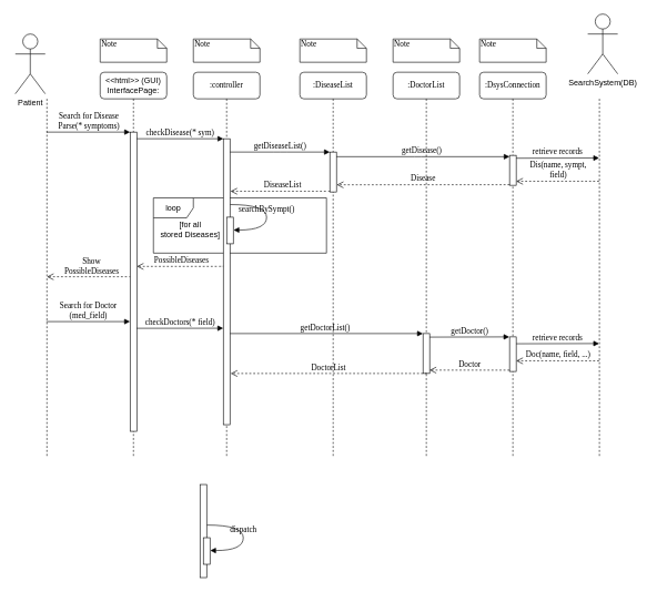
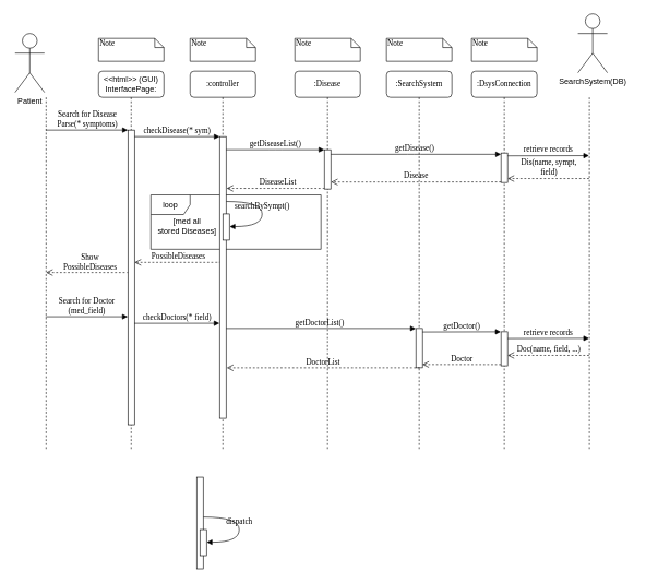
  <mxCell id="0" />
  <mxCell id="1" parent="0" />
  <mxCell id="2" value="getDoctorList()" style="html=1;verticalAlign=bottom;endArrow=block;entryX=-0.22;entryY=0.167;labelBackgroundColor=none;fontFamily=Verdana;fontSize=12;edgeStyle=elbowEdgeStyle;elbow=vertical;entryDx=0;entryDy=0;entryPerimeter=0;exitX=0.5;exitY=0.693;exitDx=0;exitDy=0;exitPerimeter=0;" edge="1" parent="1"><mxGeometry relative="1" as="geometry"><mxPoint x="342" y="500.99" as="sourcePoint" /><mxPoint x="634.8" y="501.02" as="targetPoint" /></mxGeometry></mxCell>
  <mxCell id="3" value="PossibleDiseases" style="html=1;verticalAlign=bottom;endArrow=open;dashed=1;endSize=8;labelBackgroundColor=none;fontFamily=Verdana;fontSize=12;edgeStyle=elbowEdgeStyle;elbow=vertical;exitX=0.156;exitY=0.485;exitDx=0;exitDy=0;exitPerimeter=0;" edge="1" parent="1"><mxGeometry relative="1" as="geometry"><mxPoint x="205" y="400" as="targetPoint" /><Array as="points"><mxPoint x="330" y="400" /><mxPoint x="304.87" y="400.21" /></Array><mxPoint x="336.56" y="398.9" as="sourcePoint" /></mxGeometry></mxCell>
  <mxCell id="4" value="getDisease()" style="html=1;verticalAlign=bottom;endArrow=block;labelBackgroundColor=none;fontFamily=Verdana;fontSize=12;edgeStyle=elbowEdgeStyle;elbow=vertical;" edge="1" parent="1"><mxGeometry relative="1" as="geometry"><mxPoint x="500" y="235" as="sourcePoint" /><mxPoint x="765" y="235" as="targetPoint" /></mxGeometry></mxCell>
  <mxCell id="5" value="DiseaseList" style="html=1;verticalAlign=bottom;endArrow=open;dashed=1;endSize=8;labelBackgroundColor=none;fontFamily=Verdana;fontSize=12;edgeStyle=elbowEdgeStyle;elbow=vertical;entryX=1.077;entryY=0.24;entryDx=0;entryDy=0;entryPerimeter=0;" parent="1" edge="1"><mxGeometry relative="1" as="geometry"><mxPoint x="345.77" y="286.6" as="targetPoint" /><Array as="points"><mxPoint x="430" y="287" /><mxPoint x="424" y="255" /><mxPoint x="454" y="255" /></Array><mxPoint x="500" y="285" as="sourcePoint" /></mxGeometry></mxCell>
  <mxCell id="6" value="Show&lt;br&gt;PossibleDiseases" style="html=1;verticalAlign=bottom;endArrow=open;dashed=1;endSize=8;labelBackgroundColor=none;fontFamily=Verdana;fontSize=12;edgeStyle=elbowEdgeStyle;elbow=vertical;exitX=0.156;exitY=0.485;exitDx=0;exitDy=0;exitPerimeter=0;" edge="1" parent="1"><mxGeometry relative="1" as="geometry"><mxPoint x="70" y="415.55" as="targetPoint" /><Array as="points"><mxPoint x="195" y="415.55" /><mxPoint x="169.87" y="415.76" /></Array><mxPoint x="201.56" y="414.45" as="sourcePoint" /></mxGeometry></mxCell>
  <mxCell id="7" value="loop" style="shape=umlFrame;whiteSpace=wrap;html=1;" vertex="1" parent="1"><mxGeometry x="230" y="297" width="260" height="83" as="geometry" /></mxCell>
  <mxCell id="8" value=":controller" style="shape=umlLifeline;perimeter=lifelinePerimeter;whiteSpace=wrap;html=1;container=1;collapsible=0;recursiveResize=0;outlineConnect=0;rounded=1;shadow=0;comic=0;labelBackgroundColor=none;strokeWidth=1;fontFamily=Verdana;fontSize=12;align=center;" parent="1" vertex="1"><mxGeometry x="290" y="108" width="100" height="580" as="geometry" /></mxCell>
  <mxCell id="9" value="" style="html=1;points=[];perimeter=orthogonalPerimeter;rounded=0;shadow=0;comic=0;labelBackgroundColor=none;strokeWidth=1;fontFamily=Verdana;fontSize=12;align=center;" parent="8" vertex="1"><mxGeometry x="45" y="100" width="10" height="430" as="geometry" /></mxCell>
- <mxCell id="10" value=":DiseaseList" style="shape=umlLifeline;perimeter=lifelinePerimeter;whiteSpace=wrap;html=1;container=1;collapsible=0;recursiveResize=0;outlineConnect=0;rounded=1;shadow=0;comic=0;labelBackgroundColor=none;strokeWidth=1;fontFamily=Verdana;fontSize=12;align=center;" parent="1" vertex="1"><mxGeometry x="450" y="108" width="100" height="580" as="geometry" /></mxCell>
+ <mxCell id="10" value=":Disease" style="shape=umlLifeline;perimeter=lifelinePerimeter;whiteSpace=wrap;html=1;container=1;collapsible=0;recursiveResize=0;outlineConnect=0;rounded=1;shadow=0;comic=0;labelBackgroundColor=none;strokeWidth=1;fontFamily=Verdana;fontSize=12;align=center;" parent="1" vertex="1"><mxGeometry x="450" y="108" width="100" height="580" as="geometry" /></mxCell>
  <mxCell id="11" value="" style="html=1;points=[];perimeter=orthogonalPerimeter;rounded=0;shadow=0;comic=0;labelBackgroundColor=none;strokeWidth=1;fontFamily=Verdana;fontSize=12;align=center;" parent="10" vertex="1"><mxGeometry x="45" y="120" width="10" height="60" as="geometry" /></mxCell>
- <mxCell id="12" value=":DoctorList" style="shape=umlLifeline;perimeter=lifelinePerimeter;whiteSpace=wrap;html=1;container=1;collapsible=0;recursiveResize=0;outlineConnect=0;rounded=1;shadow=0;comic=0;labelBackgroundColor=none;strokeWidth=1;fontFamily=Verdana;fontSize=12;align=center;" parent="1" vertex="1"><mxGeometry x="590" y="108" width="100" height="580" as="geometry" /></mxCell>
+ <mxCell id="12" value=":SearchSystem" style="shape=umlLifeline;perimeter=lifelinePerimeter;whiteSpace=wrap;html=1;container=1;collapsible=0;recursiveResize=0;outlineConnect=0;rounded=1;shadow=0;comic=0;labelBackgroundColor=none;strokeWidth=1;fontFamily=Verdana;fontSize=12;align=center;" parent="1" vertex="1"><mxGeometry x="590" y="108" width="100" height="580" as="geometry" /></mxCell>
  <mxCell id="13" value=":DsysConnection" style="shape=umlLifeline;perimeter=lifelinePerimeter;whiteSpace=wrap;html=1;container=1;collapsible=0;recursiveResize=0;outlineConnect=0;rounded=1;shadow=0;comic=0;labelBackgroundColor=none;strokeWidth=1;fontFamily=Verdana;fontSize=12;align=center;" parent="1" vertex="1"><mxGeometry x="720" y="108" width="100" height="580" as="geometry" /></mxCell>
  <mxCell id="14" value="&lt;font face=&quot;Helvetica&quot;&gt;&amp;lt;&amp;lt;html&amp;gt;&amp;gt; (GUI)&lt;br&gt;InterfacePage:&lt;/font&gt;" style="shape=umlLifeline;perimeter=lifelinePerimeter;whiteSpace=wrap;html=1;container=1;collapsible=0;recursiveResize=0;outlineConnect=0;rounded=1;shadow=0;comic=0;labelBackgroundColor=none;strokeWidth=1;fontFamily=Verdana;fontSize=12;align=center;" parent="1" vertex="1"><mxGeometry x="150" y="108" width="100" height="580" as="geometry" /></mxCell>
  <mxCell id="15" value="" style="html=1;points=[];perimeter=orthogonalPerimeter;rounded=0;shadow=0;comic=0;labelBackgroundColor=none;strokeWidth=1;fontFamily=Verdana;fontSize=12;align=center;" parent="14" vertex="1"><mxGeometry x="45" y="90" width="10" height="450" as="geometry" /></mxCell>
  <mxCell id="16" value="" style="html=1;points=[];perimeter=orthogonalPerimeter;rounded=0;shadow=0;comic=0;labelBackgroundColor=none;strokeWidth=1;fontFamily=Verdana;fontSize=12;align=center;" parent="1" vertex="1"><mxGeometry x="635" y="501" width="10" height="60" as="geometry" /></mxCell>
  <mxCell id="17" value="" style="html=1;points=[];perimeter=orthogonalPerimeter;rounded=0;shadow=0;comic=0;labelBackgroundColor=none;strokeWidth=1;fontFamily=Verdana;fontSize=12;align=center;" parent="1" vertex="1"><mxGeometry x="300" y="728" width="10" height="140" as="geometry" /></mxCell>
  <mxCell id="18" value="checkDisease(* sym)" style="html=1;verticalAlign=bottom;endArrow=block;entryX=0;entryY=0;labelBackgroundColor=none;fontFamily=Verdana;fontSize=12;edgeStyle=elbowEdgeStyle;elbow=vertical;" parent="1" source="15" target="9" edge="1"><mxGeometry relative="1" as="geometry"><mxPoint x="270" y="218" as="sourcePoint" /></mxGeometry></mxCell>
  <mxCell id="19" value="getDiseaseList()" style="html=1;verticalAlign=bottom;endArrow=block;entryX=0;entryY=0;labelBackgroundColor=none;fontFamily=Verdana;fontSize=12;edgeStyle=elbowEdgeStyle;elbow=vertical;" parent="1" source="9" target="11" edge="1"><mxGeometry relative="1" as="geometry"><mxPoint x="420" y="228" as="sourcePoint" /></mxGeometry></mxCell>
  <mxCell id="20" value="" style="html=1;points=[];perimeter=orthogonalPerimeter;rounded=0;shadow=0;comic=0;labelBackgroundColor=none;strokeWidth=1;fontFamily=Verdana;fontSize=12;align=center;" parent="1" vertex="1"><mxGeometry x="305" y="808" width="10" height="40" as="geometry" /></mxCell>
  <mxCell id="21" value="dispatch" style="html=1;verticalAlign=bottom;endArrow=block;labelBackgroundColor=none;fontFamily=Verdana;fontSize=12;elbow=vertical;edgeStyle=orthogonalEdgeStyle;curved=1;entryX=1;entryY=0.286;entryPerimeter=0;exitX=1.038;exitY=0.345;exitPerimeter=0;" parent="1" edge="1"><mxGeometry relative="1" as="geometry"><mxPoint x="310.333" y="789" as="sourcePoint" /><mxPoint x="315.333" y="827.333" as="targetPoint" /><Array as="points"><mxPoint x="365" y="789" /><mxPoint x="365" y="827" /></Array></mxGeometry></mxCell>
  <mxCell id="22" value="Note" style="shape=note;whiteSpace=wrap;html=1;size=14;verticalAlign=top;align=left;spacingTop=-6;rounded=0;shadow=0;comic=0;labelBackgroundColor=none;strokeWidth=1;fontFamily=Verdana;fontSize=12" parent="1" vertex="1"><mxGeometry x="150" y="58" width="100" height="35" as="geometry" /></mxCell>
  <mxCell id="23" value="Note" style="shape=note;whiteSpace=wrap;html=1;size=14;verticalAlign=top;align=left;spacingTop=-6;rounded=0;shadow=0;comic=0;labelBackgroundColor=none;strokeWidth=1;fontFamily=Verdana;fontSize=12" parent="1" vertex="1"><mxGeometry x="290" y="58" width="100" height="35" as="geometry" /></mxCell>
  <mxCell id="24" value="Note" style="shape=note;whiteSpace=wrap;html=1;size=14;verticalAlign=top;align=left;spacingTop=-6;rounded=0;shadow=0;comic=0;labelBackgroundColor=none;strokeWidth=1;fontFamily=Verdana;fontSize=12" parent="1" vertex="1"><mxGeometry x="450" y="58" width="100" height="35" as="geometry" /></mxCell>
  <mxCell id="25" value="Note" style="shape=note;whiteSpace=wrap;html=1;size=14;verticalAlign=top;align=left;spacingTop=-6;rounded=0;shadow=0;comic=0;labelBackgroundColor=none;strokeWidth=1;fontFamily=Verdana;fontSize=12" parent="1" vertex="1"><mxGeometry x="590" y="58" width="100" height="35" as="geometry" /></mxCell>
  <mxCell id="26" value="Note" style="shape=note;whiteSpace=wrap;html=1;size=14;verticalAlign=top;align=left;spacingTop=-6;rounded=0;shadow=0;comic=0;labelBackgroundColor=none;strokeWidth=1;fontFamily=Verdana;fontSize=12" parent="1" vertex="1"><mxGeometry x="720" y="58" width="100" height="35" as="geometry" /></mxCell>
  <mxCell id="27" value="" style="shape=umlLifeline;perimeter=lifelinePerimeter;whiteSpace=wrap;html=1;container=0;collapsible=0;recursiveResize=0;outlineConnect=0;rounded=1;shadow=0;comic=0;labelBackgroundColor=none;strokeWidth=1;fontFamily=Verdana;fontSize=12;align=center;size=0;" parent="1" vertex="1"><mxGeometry x="20" y="148" width="100" height="540" as="geometry" /></mxCell>
  <mxCell id="28" value="Patient" style="shape=umlActor;verticalLabelPosition=bottom;verticalAlign=top;html=1;outlineConnect=0;" parent="1" vertex="1"><mxGeometry x="22.5" y="50.5" width="45" height="90" as="geometry" /></mxCell>
  <mxCell id="29" value="" style="shape=umlLifeline;perimeter=lifelinePerimeter;whiteSpace=wrap;html=1;container=0;collapsible=0;recursiveResize=0;outlineConnect=0;rounded=1;shadow=0;comic=0;labelBackgroundColor=none;strokeWidth=1;fontFamily=Verdana;fontSize=12;align=center;size=0;" parent="1" vertex="1"><mxGeometry x="850" y="148" width="100" height="540" as="geometry" /></mxCell>
  <mxCell id="30" value="SearchSystem(DB)" style="shape=umlActor;verticalLabelPosition=bottom;verticalAlign=top;html=1;outlineConnect=0;" parent="1" vertex="1"><mxGeometry x="882.5" y="20.5" width="45" height="90" as="geometry" /></mxCell>
  <mxCell id="31" value="Search for Disease&lt;br&gt;Parse(* symptoms)" style="html=1;verticalAlign=bottom;endArrow=block;labelBackgroundColor=none;fontFamily=Verdana;fontSize=12;edgeStyle=elbowEdgeStyle;elbow=vertical;entryX=-0.011;entryY=0.001;entryDx=0;entryDy=0;entryPerimeter=0;" parent="1" source="27" target="15" edge="1"><mxGeometry relative="1" as="geometry"><mxPoint x="215" y="218.059" as="sourcePoint" /><mxPoint x="190" y="218" as="targetPoint" /><Array as="points"><mxPoint x="170" y="198" /></Array></mxGeometry></mxCell>
  <mxCell id="32" value="" style="html=1;points=[];perimeter=orthogonalPerimeter;rounded=0;shadow=0;comic=0;labelBackgroundColor=none;strokeColor=#000000;strokeWidth=1;fillColor=#FFFFFF;fontFamily=Verdana;fontSize=12;fontColor=#000000;align=center;" parent="1" vertex="1"><mxGeometry x="765" y="506" width="10" height="52" as="geometry" /></mxCell>
  <mxCell id="33" value="getDoctor()" style="html=1;verticalAlign=bottom;endArrow=block;labelBackgroundColor=none;fontFamily=Verdana;fontSize=12;edgeStyle=elbowEdgeStyle;elbow=vertical;exitX=1.1;exitY=0.611;exitDx=0;exitDy=0;exitPerimeter=0;entryX=-0.035;entryY=0.088;entryDx=0;entryDy=0;entryPerimeter=0;" parent="1" edge="1"><mxGeometry relative="1" as="geometry"><mxPoint x="645" y="506.32" as="sourcePoint" /><mxPoint x="764.65" y="505.64" as="targetPoint" /><Array as="points"><mxPoint x="835" y="506" /></Array></mxGeometry></mxCell>
  <mxCell id="34" value="Doc(name, field, ...)" style="html=1;verticalAlign=bottom;endArrow=open;dashed=1;endSize=8;labelBackgroundColor=none;fontFamily=Verdana;fontSize=12;" parent="1" edge="1"><mxGeometry relative="1" as="geometry"><mxPoint x="775" y="542" as="targetPoint" /><mxPoint x="899.5" y="542" as="sourcePoint" /></mxGeometry></mxCell>
  <mxCell id="35" value="retrieve records" style="html=1;verticalAlign=bottom;endArrow=block;labelBackgroundColor=none;fontFamily=Verdana;fontSize=12;edgeStyle=elbowEdgeStyle;elbow=vertical;exitX=1.1;exitY=0.611;exitDx=0;exitDy=0;exitPerimeter=0;" parent="1" edge="1"><mxGeometry relative="1" as="geometry"><mxPoint x="775" y="516.32" as="sourcePoint" /><mxPoint x="899.5" y="516" as="targetPoint" /><Array as="points"><mxPoint x="965" y="516" /></Array></mxGeometry></mxCell>
  <mxCell id="36" value="Doctor" style="html=1;verticalAlign=bottom;endArrow=open;dashed=1;endSize=8;labelBackgroundColor=none;fontFamily=Verdana;fontSize=12;exitX=-0.014;exitY=0.962;exitDx=0;exitDy=0;exitPerimeter=0;entryX=0.983;entryY=0.916;entryDx=0;entryDy=0;entryPerimeter=0;" parent="1" source="32" edge="1" target="16"><mxGeometry relative="1" as="geometry"><mxPoint x="645" y="546" as="targetPoint" /><mxPoint x="760" y="546" as="sourcePoint" /></mxGeometry></mxCell>
  <mxCell id="37" value="" style="html=1;points=[];perimeter=orthogonalPerimeter;rounded=0;shadow=0;comic=0;labelBackgroundColor=none;strokeWidth=1;fontFamily=Verdana;fontSize=12;align=center;" vertex="1" parent="1"><mxGeometry x="340" y="326" width="10" height="40" as="geometry" /></mxCell>
  <mxCell id="38" value="searchBySympt()" style="html=1;verticalAlign=bottom;endArrow=block;labelBackgroundColor=none;fontFamily=Verdana;fontSize=12;elbow=vertical;edgeStyle=orthogonalEdgeStyle;curved=1;entryX=1;entryY=0.286;entryPerimeter=0;exitX=1.038;exitY=0.345;exitPerimeter=0;" edge="1" parent="1"><mxGeometry relative="1" as="geometry"><mxPoint x="345.333" y="307" as="sourcePoint" /><mxPoint x="350.333" y="345.333" as="targetPoint" /><Array as="points"><mxPoint x="400" y="307" /><mxPoint x="400" y="345" /></Array></mxGeometry></mxCell>
- <mxCell id="39" value="[for all&lt;br&gt;stored Diseases]" style="text;html=1;align=center;verticalAlign=middle;resizable=0;points=[];autosize=1;strokeColor=none;" vertex="1" parent="1"><mxGeometry x="230" y="330" width="110" height="30" as="geometry" /></mxCell>
+ <mxCell id="39" value="[med all&lt;br&gt;stored Diseases]" style="text;html=1;align=center;verticalAlign=middle;resizable=0;points=[];autosize=1;strokeColor=none;" vertex="1" parent="1"><mxGeometry x="230" y="330" width="110" height="30" as="geometry" /></mxCell>
  <mxCell id="40" value="" style="html=1;points=[];perimeter=orthogonalPerimeter;rounded=0;shadow=0;comic=0;labelBackgroundColor=none;strokeColor=#000000;strokeWidth=1;fillColor=#FFFFFF;fontFamily=Verdana;fontSize=12;fontColor=#000000;align=center;" vertex="1" parent="1"><mxGeometry x="765" y="233" width="10" height="45" as="geometry" /></mxCell>
  <mxCell id="41" value="Disease" style="html=1;verticalAlign=bottom;endArrow=open;dashed=1;endSize=8;labelBackgroundColor=none;fontFamily=Verdana;fontSize=12;exitX=-0.001;exitY=1.003;exitDx=0;exitDy=0;exitPerimeter=0;entryX=1.039;entryY=0.821;entryDx=0;entryDy=0;entryPerimeter=0;" edge="1" parent="1" target="11"><mxGeometry relative="1" as="geometry"><mxPoint x="510" y="277" as="targetPoint" /><mxPoint x="764.99" y="277.12" as="sourcePoint" /></mxGeometry></mxCell>
  <mxCell id="42" value="Dis(name, sympt, &lt;br&gt;field)" style="html=1;verticalAlign=bottom;endArrow=open;dashed=1;endSize=8;labelBackgroundColor=none;fontFamily=Verdana;fontSize=12;" edge="1" parent="1"><mxGeometry relative="1" as="geometry"><mxPoint x="775" y="272" as="targetPoint" /><mxPoint x="899.5" y="272" as="sourcePoint" /></mxGeometry></mxCell>
  <mxCell id="43" value="retrieve records" style="html=1;verticalAlign=bottom;endArrow=block;labelBackgroundColor=none;fontFamily=Verdana;fontSize=12;edgeStyle=elbowEdgeStyle;elbow=vertical;exitX=1.1;exitY=0.611;exitDx=0;exitDy=0;exitPerimeter=0;" edge="1" parent="1"><mxGeometry relative="1" as="geometry"><mxPoint x="775" y="237.32" as="sourcePoint" /><mxPoint x="899.5" y="237" as="targetPoint" /><Array as="points"><mxPoint x="965" y="237" /></Array></mxGeometry></mxCell>
  <mxCell id="44" value="checkDoctors(* field)" style="html=1;verticalAlign=bottom;endArrow=block;entryX=0;entryY=0;labelBackgroundColor=none;fontFamily=Verdana;fontSize=12;edgeStyle=elbowEdgeStyle;elbow=vertical;" edge="1" parent="1"><mxGeometry relative="1" as="geometry"><mxPoint x="204.84" y="493.059" as="sourcePoint" /><mxPoint x="334.84" y="493" as="targetPoint" /></mxGeometry></mxCell>
  <mxCell id="45" value="Search for Doctor&lt;br&gt;(med_field)" style="html=1;verticalAlign=bottom;endArrow=block;labelBackgroundColor=none;fontFamily=Verdana;fontSize=12;edgeStyle=elbowEdgeStyle;elbow=vertical;entryX=-0.011;entryY=0.001;entryDx=0;entryDy=0;entryPerimeter=0;" edge="1" parent="1"><mxGeometry relative="1" as="geometry"><mxPoint x="69.164" y="483" as="sourcePoint" /><mxPoint x="194.73" y="483.45" as="targetPoint" /><Array as="points"><mxPoint x="169.84" y="483" /></Array></mxGeometry></mxCell>
  <mxCell id="46" value="DoctorList" style="html=1;verticalAlign=bottom;endArrow=open;dashed=1;endSize=8;labelBackgroundColor=none;fontFamily=Verdana;fontSize=12;exitX=-0.001;exitY=1.003;exitDx=0;exitDy=0;exitPerimeter=0;" edge="1" parent="1"><mxGeometry relative="1" as="geometry"><mxPoint x="346" y="561" as="targetPoint" /><mxPoint x="641" y="561" as="sourcePoint" /></mxGeometry></mxCell>
